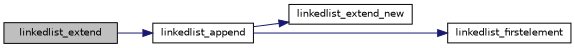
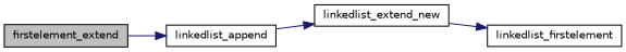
  digraph {
    rankdir=LR
    node [color=black fillcolor=white fontname=Helvetica fontsize=10 shape=record style=filled]
    edge [color=midnightblue fontname=Helvetica fontsize=10 labelfontname=Helvetica labelfontsize=10 style=solid]
-   n1 [fillcolor=grey75 fontcolor=black height=0.2 label=linkedlist_extend width=0.4]
+   n1 [fillcolor=grey75 fontcolor=black height=0.2 label=firstelement_extend width=0.4]
    n2 [height=0.2 label=linkedlist_append width=0.4]
    n3 [height=0.2 label=linkedlist_extend_new width=0.4]
    n4 [height=0.2 label=linkedlist_firstelement width=0.4]
    n1 -> n2
    n2 -> n3
-   n2 -> n4
+   n3 -> n4
  }
